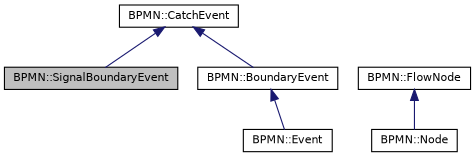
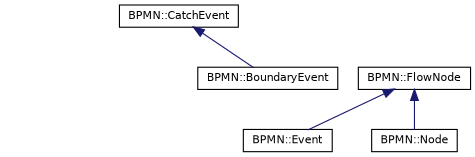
  digraph {
    node [color=black fillcolor=white fontname=Helvetica fontsize=10 shape=record style=filled]
    edge [color=midnightblue dir=back fontname=Helvetica fontsize=10 labelfontname=Helvetica labelfontsize=10 style=solid]
-   n1 [fillcolor=grey75 fontcolor=black height=0.2 label="BPMN::SignalBoundaryEvent" width=0.4]
    n2 [height=0.2 label="BPMN::BoundaryEvent" width=0.4]
    n3 [height=0.2 label="BPMN::CatchEvent" width=0.4]
    n4 [height=0.2 label="BPMN::Event" width=0.4]
    n5 [height=0.2 label="BPMN::FlowNode" width=0.4]
    n6 [height=0.2 label="BPMN::Node" width=0.4]
-   n3 -> n1
    n3 -> n2
-   n2 -> n4
+   n5 -> n4
    n5 -> n6
  }
